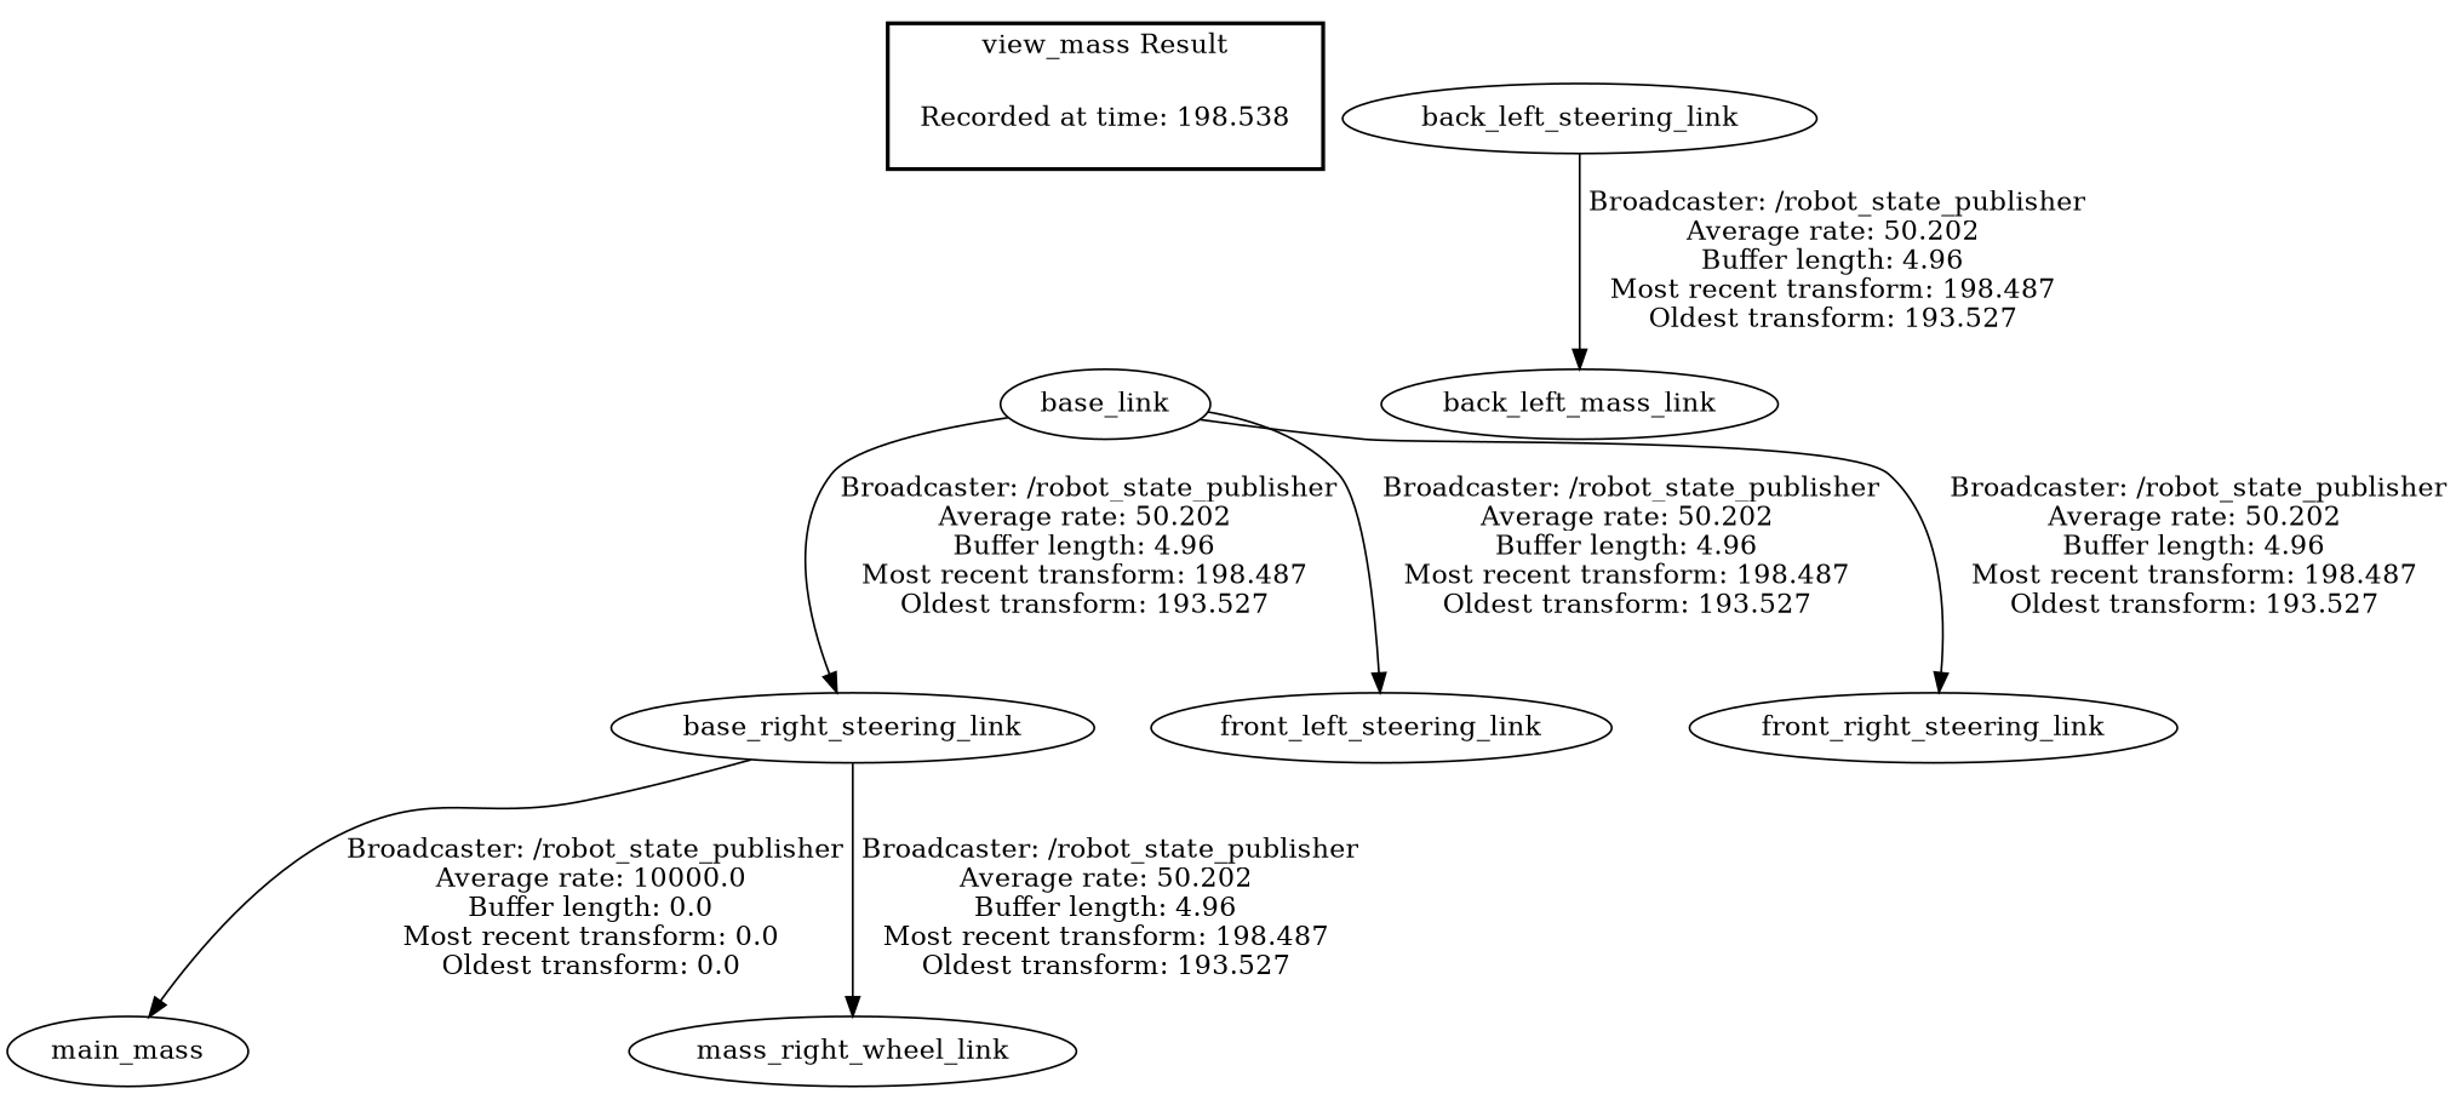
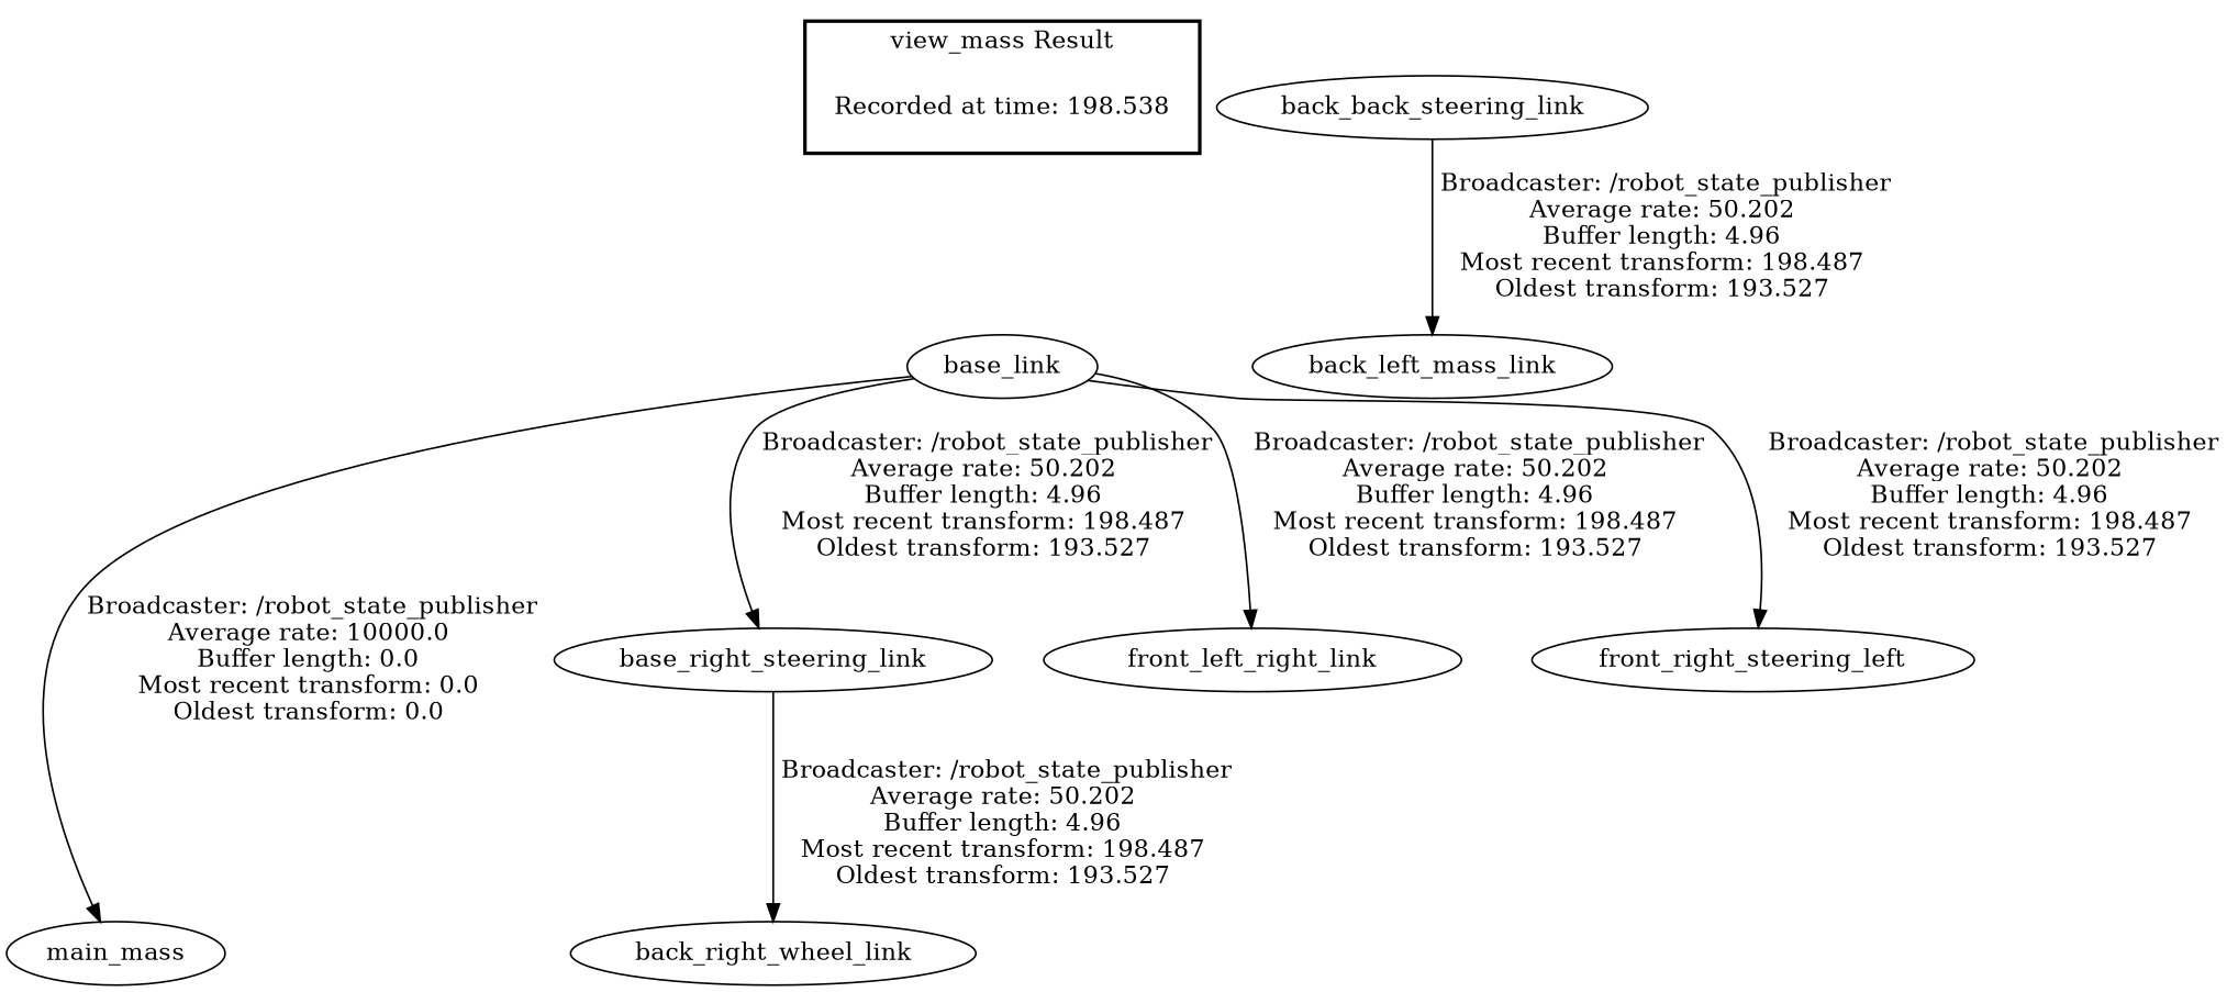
  digraph {
    "Recorded at time: 198.538" [shape=plaintext]
    base_link
    main_mass
    n4 [label=base_right_steering_link]
-   front_left_steering_link
-   front_right_steering_link
+   front_left_steering_link [label=front_left_right_link]
+   front_right_steering_link [label=front_right_steering_left]
    n7 [label=back_left_mass_link]
-   back_left_steering_link
-   back_right_wheel_link [label=mass_right_wheel_link]
+   back_left_steering_link [label=back_back_steering_link]
+   back_right_wheel_link
    subgraph cluster_1 {
      color=black
      label="view_mass Result"
      style=bold
      "Recorded at time: 198.538"
    }
    "Recorded at time: 198.538" -> base_link [style=invis]
-   n4 -> main_mass [label=" Broadcaster: /robot_state_publisher\nAverage rate: 10000.0\nBuffer length: 0.0\nMost recent transform: 0.0\nOldest transform: 0.0\n"]
+   base_link -> main_mass [label=" Broadcaster: /robot_state_publisher\nAverage rate: 10000.0\nBuffer length: 0.0\nMost recent transform: 0.0\nOldest transform: 0.0\n"]
    base_link -> n4 [label=" Broadcaster: /robot_state_publisher\nAverage rate: 50.202\nBuffer length: 4.96\nMost recent transform: 198.487\nOldest transform: 193.527\n"]
    base_link -> front_left_steering_link [label=" Broadcaster: /robot_state_publisher\nAverage rate: 50.202\nBuffer length: 4.96\nMost recent transform: 198.487\nOldest transform: 193.527\n"]
    base_link -> front_right_steering_link [label=" Broadcaster: /robot_state_publisher\nAverage rate: 50.202\nBuffer length: 4.96\nMost recent transform: 198.487\nOldest transform: 193.527\n"]
    n4 -> back_right_wheel_link [label=" Broadcaster: /robot_state_publisher\nAverage rate: 50.202\nBuffer length: 4.96\nMost recent transform: 198.487\nOldest transform: 193.527\n"]
    back_left_steering_link -> n7 [label=" Broadcaster: /robot_state_publisher\nAverage rate: 50.202\nBuffer length: 4.96\nMost recent transform: 198.487\nOldest transform: 193.527\n"]
  }
